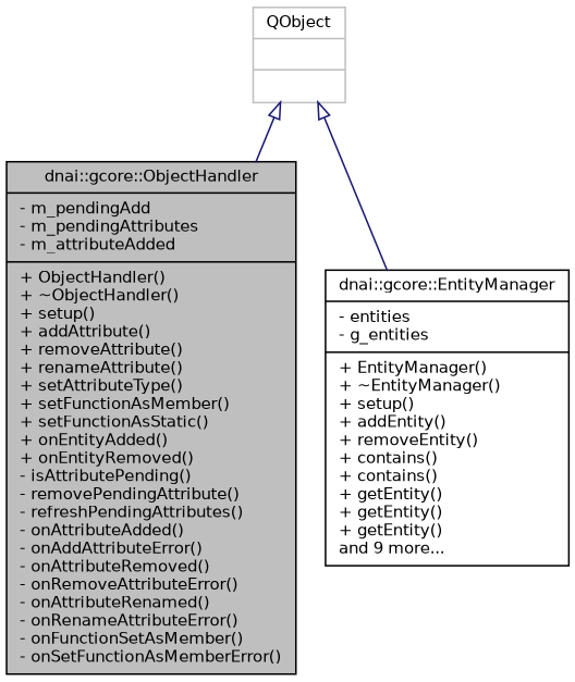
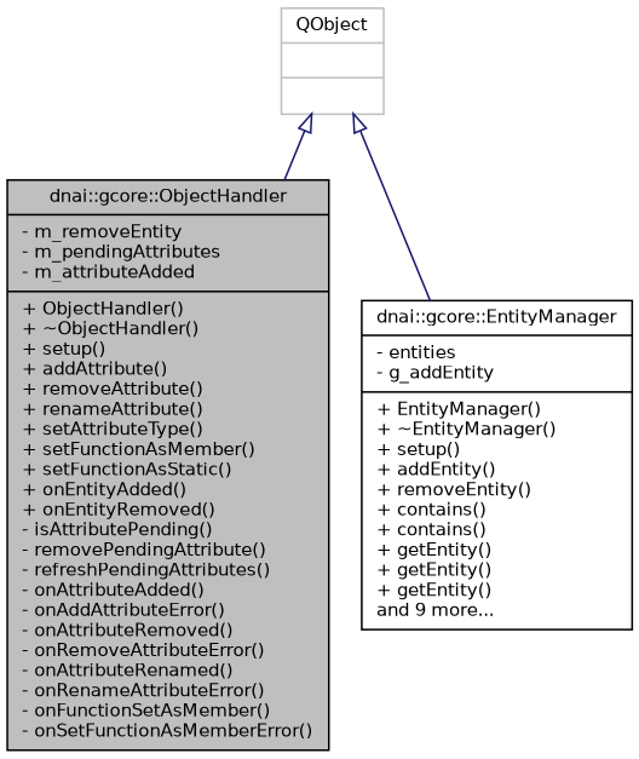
  digraph {
    node [color=black fillcolor=white fontname=Helvetica fontsize=10 shape=record style=filled]
    edge [arrowtail=onormal color=midnightblue dir=back fontname=Helvetica fontsize=10 labelfontname=Helvetica labelfontsize=10 style=solid]
-   n1 [fillcolor=grey75 fontcolor=black height=0.2 label="{dnai::gcore::ObjectHandler\n|- m_pendingAdd\l- m_pendingAttributes\l- m_attributeAdded\l|+ ObjectHandler()\l+ ~ObjectHandler()\l+ setup()\l+ addAttribute()\l+ removeAttribute()\l+ renameAttribute()\l+ setAttributeType()\l+ setFunctionAsMember()\l+ setFunctionAsStatic()\l+ onEntityAdded()\l+ onEntityRemoved()\l- isAttributePending()\l- removePendingAttribute()\l- refreshPendingAttributes()\l- onAttributeAdded()\l- onAddAttributeError()\l- onAttributeRemoved()\l- onRemoveAttributeError()\l- onAttributeRenamed()\l- onRenameAttributeError()\l- onFunctionSetAsMember()\l- onSetFunctionAsMemberError()\l}" width=0.4]
+   n1 [fillcolor=grey75 fontcolor=black height=0.2 label="{dnai::gcore::ObjectHandler\n|- m_removeEntity\l- m_pendingAttributes\l- m_attributeAdded\l|+ ObjectHandler()\l+ ~ObjectHandler()\l+ setup()\l+ addAttribute()\l+ removeAttribute()\l+ renameAttribute()\l+ setAttributeType()\l+ setFunctionAsMember()\l+ setFunctionAsStatic()\l+ onEntityAdded()\l+ onEntityRemoved()\l- isAttributePending()\l- removePendingAttribute()\l- refreshPendingAttributes()\l- onAttributeAdded()\l- onAddAttributeError()\l- onAttributeRemoved()\l- onRemoveAttributeError()\l- onAttributeRenamed()\l- onRenameAttributeError()\l- onFunctionSetAsMember()\l- onSetFunctionAsMemberError()\l}" width=0.4]
    n2 [color=grey75 height=0.2 label="{QObject\n||}" width=0.4]
-   n3 [height=0.2 label="{dnai::gcore::EntityManager\n|- entities\l- g_entities\l|+ EntityManager()\l+ ~EntityManager()\l+ setup()\l+ addEntity()\l+ removeEntity()\l+ contains()\l+ contains()\l+ getEntity()\l+ getEntity()\l+ getEntity()\land 9 more...\l}" width=0.4]
+   n3 [height=0.2 label="{dnai::gcore::EntityManager\n|- entities\l- g_addEntity\l|+ EntityManager()\l+ ~EntityManager()\l+ setup()\l+ addEntity()\l+ removeEntity()\l+ contains()\l+ contains()\l+ getEntity()\l+ getEntity()\l+ getEntity()\land 9 more...\l}" width=0.4]
    n2 -> n1
    n2 -> n3
  }
